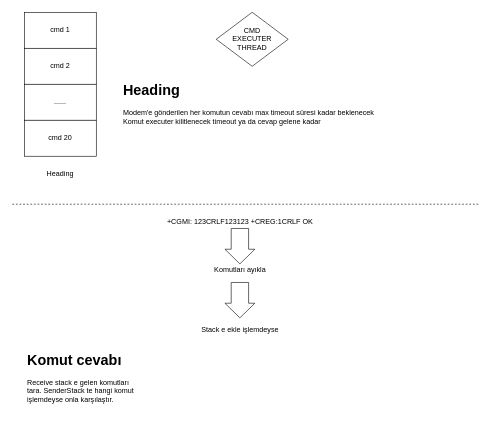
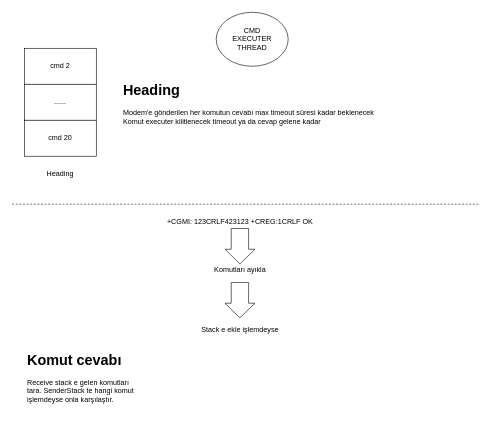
  <mxCell id="0" />
  <mxCell id="1" parent="0" />
  <mxCell id="2" value="Heading" style="text;html=1;strokeColor=none;fillColor=none;align=center;verticalAlign=middle;whiteSpace=wrap;rounded=0;" vertex="1" parent="1"><mxGeometry x="55" y="280" width="90" height="20" as="geometry" /></mxCell>
- <mxCell id="3" value="cmd 1" style="rounded=0;whiteSpace=wrap;html=1;" vertex="1" parent="1"><mxGeometry x="40" y="20" width="120" height="60" as="geometry" /></mxCell>
  <mxCell id="4" value="cmd 2" style="rounded=0;whiteSpace=wrap;html=1;" vertex="1" parent="1"><mxGeometry x="40" y="80" width="120" height="60" as="geometry" /></mxCell>
  <mxCell id="5" value="......" style="rounded=0;whiteSpace=wrap;html=1;" vertex="1" parent="1"><mxGeometry x="40" y="140" width="120" height="60" as="geometry" /></mxCell>
  <mxCell id="6" value="cmd 20" style="rounded=0;whiteSpace=wrap;html=1;" vertex="1" parent="1"><mxGeometry x="40" y="200" width="120" height="60" as="geometry" /></mxCell>
- <mxCell id="7" value="CMD &lt;br&gt;EXECUTER&lt;br&gt;THREAD&lt;br&gt;" style="rhombus;whiteSpace=wrap;html=1;" vertex="1" parent="1"><mxGeometry x="360" y="20" width="120" height="90" as="geometry" /></mxCell>
+ <mxCell id="7" value="CMD &lt;br&gt;EXECUTER&lt;br&gt;THREAD&lt;br&gt;" style="ellipse;whiteSpace=wrap;html=1;" vertex="1" parent="1"><mxGeometry x="360" y="20" width="120" height="90" as="geometry" /></mxCell>
  <mxCell id="8" value="" style="shape=flexArrow;endArrow=classic;html=1;width=29;endSize=7.8;" edge="1" parent="1"><mxGeometry width="50" height="50" relative="1" as="geometry"><mxPoint x="399.5" y="380" as="sourcePoint" /><mxPoint x="399.5" y="440" as="targetPoint" /></mxGeometry></mxCell>
  <mxCell id="9" value="&lt;h1&gt;Heading&lt;/h1&gt;&lt;div&gt;Modem'e gönderilen her komutun cevabı max timeout süresi kadar beklenecek&lt;/div&gt;&lt;div&gt;Komut executer kilitlenecek timeout ya da cevap gelene kadar&lt;/div&gt;" style="text;html=1;strokeColor=none;fillColor=none;spacing=5;spacingTop=-20;whiteSpace=wrap;overflow=hidden;rounded=0;" vertex="1" parent="1"><mxGeometry x="200" y="130" width="430" height="120" as="geometry" /></mxCell>
  <mxCell id="10" value="" style="endArrow=none;dashed=1;html=1;" edge="1" parent="1"><mxGeometry width="50" height="50" relative="1" as="geometry"><mxPoint x="20" y="340" as="sourcePoint" /><mxPoint x="800" y="340" as="targetPoint" /></mxGeometry></mxCell>
- <mxCell id="11" value="+CGMI: 123CRLF123123 +CREG:1CRLF OK" style="text;html=1;strokeColor=none;fillColor=none;align=center;verticalAlign=middle;whiteSpace=wrap;rounded=0;" vertex="1" parent="1"><mxGeometry x="40" y="360" width="720" height="20" as="geometry" /></mxCell>
+ <mxCell id="11" value="+CGMI: 123CRLF423123 +CREG:1CRLF OK" style="text;html=1;strokeColor=none;fillColor=none;align=center;verticalAlign=middle;whiteSpace=wrap;rounded=0;" vertex="1" parent="1"><mxGeometry x="40" y="360" width="720" height="20" as="geometry" /></mxCell>
  <mxCell id="12" value="Komutları ayıkla" style="text;html=1;strokeColor=none;fillColor=none;align=center;verticalAlign=middle;whiteSpace=wrap;rounded=0;" vertex="1" parent="1"><mxGeometry x="40" y="440" width="720" height="20" as="geometry" /></mxCell>
  <mxCell id="13" value="" style="shape=flexArrow;endArrow=classic;html=1;width=29;endSize=7.8;" edge="1" parent="1"><mxGeometry width="50" height="50" relative="1" as="geometry"><mxPoint x="399.5" y="470" as="sourcePoint" /><mxPoint x="399.5" y="530" as="targetPoint" /></mxGeometry></mxCell>
  <mxCell id="14" value="Stack e ekle işlemdeyse" style="text;html=1;strokeColor=none;fillColor=none;align=center;verticalAlign=middle;whiteSpace=wrap;rounded=0;" vertex="1" parent="1"><mxGeometry x="40" y="540" width="720" height="20" as="geometry" /></mxCell>
  <mxCell id="15" value="&lt;h1&gt;Komut cevabı&lt;/h1&gt;&lt;p&gt;Receive stack e gelen komutları tara. SenderStack te hangi komut işlemdeyse onla karşılaştır.&lt;/p&gt;" style="text;html=1;strokeColor=none;fillColor=none;spacing=5;spacingTop=-20;whiteSpace=wrap;overflow=hidden;rounded=0;" vertex="1" parent="1"><mxGeometry x="40" y="580" width="190" height="120" as="geometry" /></mxCell>
